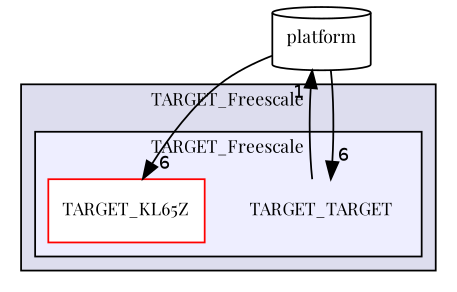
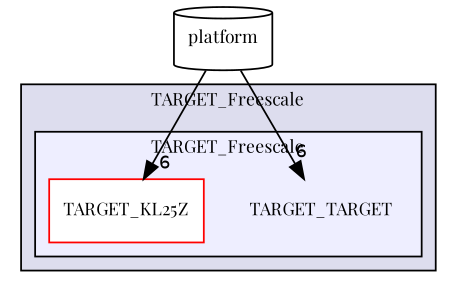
  digraph {
    compound=true
    fontname="Playfair Display"
    node [fontname="Playfair Display" fontsize=10]
    edge [fontname="Playfair Display" headlabel=6 labeldistance=1.5 labelfontname=Helvetica labelfontsize=10]
    n1 [label=TARGET_TARGET shape=plaintext]
-   n2 [color=red fillcolor=white label=TARGET_KL65Z shape=box style=filled]
+   n2 [color=red fillcolor=white label=TARGET_KL25Z shape=box style=filled]
    n3 [label=platform shape=cylinder]
    subgraph cluster_1 {
      bgcolor="#ddddee"
      fontsize=10
      label=TARGET_Freescale
      pencolor=black
      subgraph cluster_2 {
        bgcolor="#eeeeff"
        fontsize=10
        label=TARGET_Freescale
        pencolor=black
        n1
        n2
      }
    }
-   n1 -> n3 [headlabel=1]
    n3 -> n1
    n3 -> n2
  }
